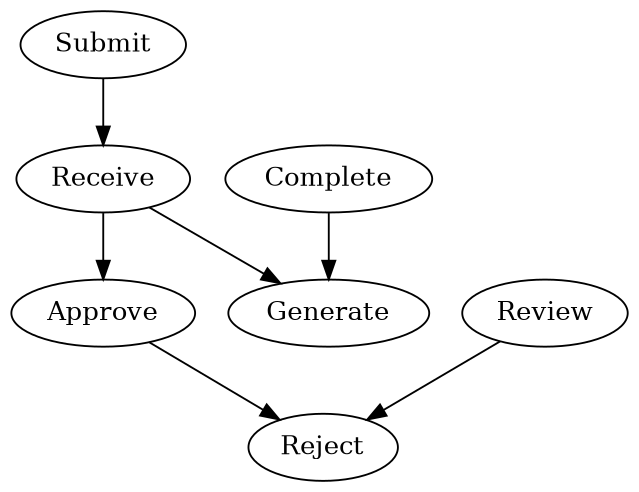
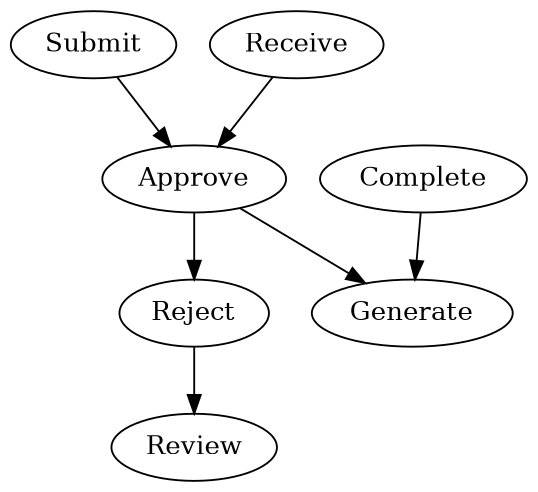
  digraph {
    Submit
    Receive
    Approve
    Reject
    Generate
    Review
    Complete
-   Submit -> Receive
+   Submit -> Approve
    Receive -> Approve
    Approve -> Reject
-   Receive -> Generate
-   Review -> Reject
+   Approve -> Generate
+   Reject -> Review
    Complete -> Generate
  }
